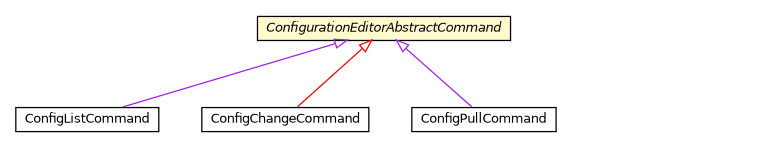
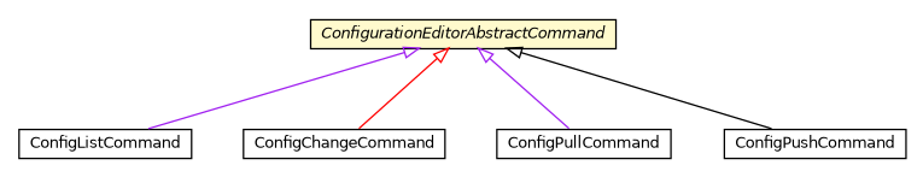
  digraph {
    nodesep=0.25
    ranksep=0.5
    node [fontcolor=black fontname=Helvetica fontsize=10.0 shape=plaintext]
    edge [arrowtail=empty color=purple dir=back fontname=Helvetica fontsize=10 headport=p labelfontname=Helvetica labelfontsize=10 tailport=p]
    n1 [label=<<table title="org.universAAL.middleware.shell.universAAL.osgi.ConfigurationEditorAbstractCommand" border="0" cellborder="1" cellspacing="0" cellpadding="2" port="p" bgcolor="lemonChiffon" href="./ConfigurationEditorAbstractCommand.html"> 		<tr><td><table border="0" cellspacing="0" cellpadding="1"> <tr><td align="center" balign="center"><font face="Helvetica-Oblique"> ConfigurationEditorAbstractCommand </font></td></tr> 		</table></td></tr> 		</table>>]
    n2 [label=<<table title="org.universAAL.middleware.shell.universAAL.osgi.ConfigListCommand" border="0" cellborder="1" cellspacing="0" cellpadding="2" port="p" href="./ConfigListCommand.html"> 		<tr><td><table border="0" cellspacing="0" cellpadding="1"> <tr><td align="center" balign="center"> ConfigListCommand </td></tr> 		</table></td></tr> 		</table>>]
    n3 [label=<<table title="org.universAAL.middleware.shell.universAAL.osgi.ConfigChangeCommand" border="0" cellborder="1" cellspacing="0" cellpadding="2" port="p" href="./ConfigChangeCommand.html"> 		<tr><td><table border="0" cellspacing="0" cellpadding="1"> <tr><td align="center" balign="center"> ConfigChangeCommand </td></tr> 		</table></td></tr> 		</table>>]
    n4 [label=<<table title="org.universAAL.middleware.shell.universAAL.osgi.ConfigPullCommand" border="0" cellborder="1" cellspacing="0" cellpadding="2" port="p" href="./ConfigPullCommand.html"> 		<tr><td><table border="0" cellspacing="0" cellpadding="1"> <tr><td align="center" balign="center"> ConfigPullCommand </td></tr> 		</table></td></tr> 		</table>>]
+   n5 [label=<<table title="org.universAAL.middleware.shell.universAAL.osgi.ConfigPushCommand" border="0" cellborder="1" cellspacing="0" cellpadding="2" port="p" href="./ConfigPushCommand.html"> 		<tr><td><table border="0" cellspacing="0" cellpadding="1"> <tr><td align="center" balign="center"> ConfigPushCommand </td></tr> 		</table></td></tr> 		</table>>]
    n1 -> n2
    n1 -> n3 [color=red]
    n1 -> n4
+   n1 -> n5 [color=black]
  }
